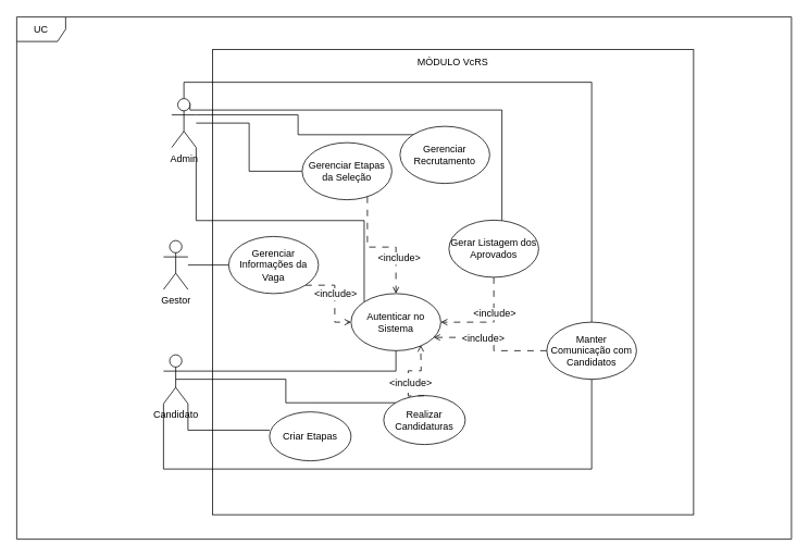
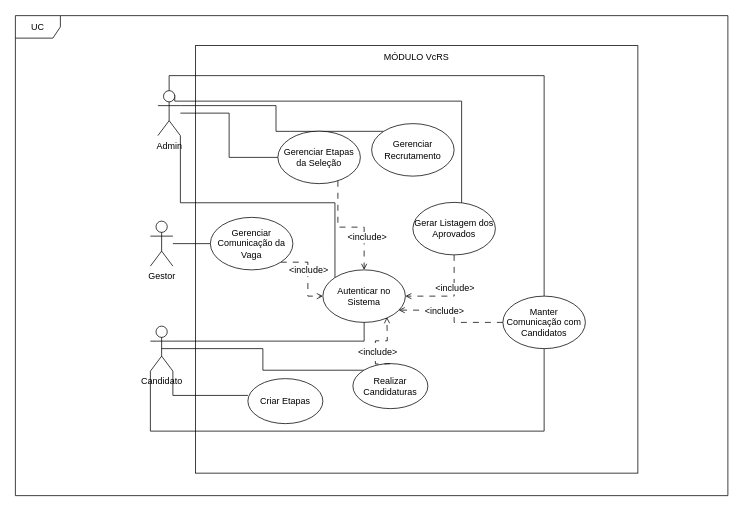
  <mxCell id="0" />
  <mxCell id="1" parent="0" />
  <mxCell id="2" value="" style="rounded=0;whiteSpace=wrap;html=1;" vertex="1" parent="1"><mxGeometry x="260" y="60" width="590" height="570" as="geometry" /></mxCell>
  <mxCell id="3" style="edgeStyle=orthogonalEdgeStyle;rounded=0;orthogonalLoop=1;jettySize=auto;html=1;entryX=0;entryY=0;entryDx=0;entryDy=0;exitX=1;exitY=1;exitDx=0;exitDy=0;exitPerimeter=0;endArrow=none;endFill=0;" edge="1" parent="1" source="8" target="27"><mxGeometry relative="1" as="geometry" /></mxCell>
  <mxCell id="4" style="edgeStyle=orthogonalEdgeStyle;rounded=0;orthogonalLoop=1;jettySize=auto;html=1;entryX=0;entryY=0.5;entryDx=0;entryDy=0;fontFamily=Helvetica;fontSize=12;fontColor=default;endArrow=none;endFill=0;" edge="1" parent="1" source="8" target="22"><mxGeometry relative="1" as="geometry" /></mxCell>
  <mxCell id="5" style="edgeStyle=orthogonalEdgeStyle;rounded=0;orthogonalLoop=1;jettySize=auto;html=1;exitX=1;exitY=0.333;exitDx=0;exitDy=0;exitPerimeter=0;entryX=0;entryY=0;entryDx=0;entryDy=0;fontFamily=Helvetica;fontSize=12;fontColor=default;endArrow=none;endFill=0;" edge="1" parent="1" source="8" target="19"><mxGeometry relative="1" as="geometry" /></mxCell>
  <mxCell id="6" style="edgeStyle=orthogonalEdgeStyle;rounded=0;orthogonalLoop=1;jettySize=auto;html=1;exitX=0.75;exitY=0.1;exitDx=0;exitDy=0;exitPerimeter=0;fontFamily=Helvetica;fontSize=12;fontColor=default;endArrow=none;endFill=0;" edge="1" parent="1" source="8" target="26"><mxGeometry relative="1" as="geometry"><Array as="points"><mxPoint x="233" y="134" /><mxPoint x="615" y="134" /></Array></mxGeometry></mxCell>
  <mxCell id="7" style="edgeStyle=orthogonalEdgeStyle;rounded=0;orthogonalLoop=1;jettySize=auto;html=1;exitX=0.5;exitY=0;exitDx=0;exitDy=0;exitPerimeter=0;entryX=0.5;entryY=0;entryDx=0;entryDy=0;fontFamily=Helvetica;fontSize=12;fontColor=default;endArrow=none;endFill=0;" edge="1" parent="1" source="8" target="23"><mxGeometry relative="1" as="geometry" /></mxCell>
  <mxCell id="8" value="Admin" style="shape=umlActor;verticalLabelPosition=bottom;verticalAlign=top;html=1;outlineConnect=0;" vertex="1" parent="1"><mxGeometry x="210" y="120" width="30" height="60" as="geometry" /></mxCell>
  <mxCell id="9" style="edgeStyle=orthogonalEdgeStyle;rounded=0;orthogonalLoop=1;jettySize=auto;html=1;exitX=0.5;exitY=0.5;exitDx=0;exitDy=0;exitPerimeter=0;entryX=0;entryY=0;entryDx=0;entryDy=0;fontFamily=Helvetica;fontSize=12;fontColor=default;endArrow=none;endFill=0;" edge="1" parent="1" source="11" target="18"><mxGeometry relative="1" as="geometry" /></mxCell>
  <mxCell id="10" style="edgeStyle=orthogonalEdgeStyle;rounded=0;orthogonalLoop=1;jettySize=auto;html=1;exitX=0;exitY=1;exitDx=0;exitDy=0;exitPerimeter=0;entryX=0.5;entryY=1;entryDx=0;entryDy=0;fontFamily=Helvetica;fontSize=12;fontColor=default;endArrow=none;endFill=0;" edge="1" parent="1" source="11" target="23"><mxGeometry relative="1" as="geometry"><Array as="points"><mxPoint x="200" y="574" /><mxPoint x="725" y="574" /></Array></mxGeometry></mxCell>
  <mxCell id="11" value="Candidato" style="shape=umlActor;verticalLabelPosition=bottom;verticalAlign=top;html=1;outlineConnect=0;" vertex="1" parent="1"><mxGeometry x="200" y="434" width="30" height="60" as="geometry" /></mxCell>
  <mxCell id="12" style="edgeStyle=orthogonalEdgeStyle;rounded=0;orthogonalLoop=1;jettySize=auto;html=1;endArrow=none;endFill=0;" edge="1" parent="1" source="13" target="17"><mxGeometry relative="1" as="geometry" /></mxCell>
  <mxCell id="13" value="Gestor" style="shape=umlActor;verticalLabelPosition=bottom;verticalAlign=top;html=1;outlineConnect=0;" vertex="1" parent="1"><mxGeometry x="200" y="294" width="30" height="60" as="geometry" /></mxCell>
  <mxCell id="14" value="UC" style="shape=umlFrame;whiteSpace=wrap;html=1;pointerEvents=0;" vertex="1" parent="1"><mxGeometry x="20" y="20" width="950" height="640" as="geometry" /></mxCell>
  <mxCell id="15" style="edgeStyle=orthogonalEdgeStyle;rounded=0;orthogonalLoop=1;jettySize=auto;html=1;exitX=1;exitY=1;exitDx=0;exitDy=0;entryX=0;entryY=0.5;entryDx=0;entryDy=0;fontFamily=Helvetica;fontSize=12;fontColor=default;dashed=1;dashPattern=8 8;endArrow=open;endFill=0;" edge="1" parent="1" source="17" target="27"><mxGeometry relative="1" as="geometry" /></mxCell>
  <mxCell id="16" value="&amp;lt;include&amp;gt;" style="edgeLabel;html=1;align=center;verticalAlign=middle;resizable=0;points=[];strokeColor=default;fontFamily=Helvetica;fontSize=12;fontColor=default;fillColor=default;" vertex="1" connectable="0" parent="15"><mxGeometry x="0.16" y="2" relative="1" as="geometry"><mxPoint x="-2" y="-12" as="offset" /></mxGeometry></mxCell>
- <mxCell id="17" value="Gerenciar Informações da Vaga" style="ellipse;whiteSpace=wrap;html=1;align=center;" vertex="1" parent="1"><mxGeometry x="280" y="289" width="110" height="70" as="geometry" /></mxCell>
+ <mxCell id="17" value="Gerenciar Comunicação da Vaga" style="ellipse;whiteSpace=wrap;html=1;align=center;" vertex="1" parent="1"><mxGeometry x="280" y="289" width="110" height="70" as="geometry" /></mxCell>
  <mxCell id="18" value="Realizar Candidaturas" style="ellipse;whiteSpace=wrap;html=1;" vertex="1" parent="1"><mxGeometry x="470" y="484" width="100" height="60" as="geometry" /></mxCell>
- <mxCell id="19" value="Gerenciar Recrutamento" style="ellipse;whiteSpace=wrap;html=1;align=center;" vertex="1" parent="1"><mxGeometry x="490" y="154" width="110" height="70" as="geometry" /></mxCell>
+ <mxCell id="19" value="Gerenciar Recrutamento" style="ellipse;whiteSpace=wrap;html=1;align=center;" vertex="1" parent="1"><mxGeometry x="495" y="164" width="110" height="70" as="geometry" /></mxCell>
  <mxCell id="20" style="edgeStyle=orthogonalEdgeStyle;rounded=0;orthogonalLoop=1;jettySize=auto;html=1;entryX=0.5;entryY=0;entryDx=0;entryDy=0;fontFamily=Helvetica;fontSize=12;fontColor=default;endArrow=open;endFill=0;dashed=1;dashPattern=8 8;" edge="1" parent="1" source="22" target="27"><mxGeometry relative="1" as="geometry"><Array as="points"><mxPoint x="450" y="302" /><mxPoint x="485" y="302" /></Array></mxGeometry></mxCell>
  <mxCell id="21" value="&amp;lt;include&amp;gt;" style="edgeLabel;html=1;align=center;verticalAlign=middle;resizable=0;points=[];strokeColor=default;fontFamily=Helvetica;fontSize=12;fontColor=default;fillColor=default;" vertex="1" connectable="0" parent="20"><mxGeometry x="0.425" y="3" relative="1" as="geometry"><mxPoint as="offset" /></mxGeometry></mxCell>
  <mxCell id="22" value="Gerenciar Etapas da Seleção" style="ellipse;whiteSpace=wrap;html=1;align=center;" vertex="1" parent="1"><mxGeometry x="370" y="174" width="110" height="70" as="geometry" /></mxCell>
  <mxCell id="23" value="Manter Comunicação com Candidatos" style="ellipse;whiteSpace=wrap;html=1;align=center;" vertex="1" parent="1"><mxGeometry x="670" y="394" width="110" height="70" as="geometry" /></mxCell>
  <mxCell id="24" style="edgeStyle=orthogonalEdgeStyle;rounded=0;orthogonalLoop=1;jettySize=auto;html=1;exitX=0.5;exitY=1;exitDx=0;exitDy=0;entryX=1;entryY=0.5;entryDx=0;entryDy=0;fontFamily=Helvetica;fontSize=12;fontColor=default;endArrow=open;endFill=0;dashed=1;dashPattern=8 8;" edge="1" parent="1" source="26" target="27"><mxGeometry relative="1" as="geometry" /></mxCell>
  <mxCell id="25" value="&amp;lt;include&amp;gt;" style="edgeLabel;html=1;align=center;verticalAlign=middle;resizable=0;points=[];strokeColor=default;fontFamily=Helvetica;fontSize=12;fontColor=default;fillColor=default;" vertex="1" connectable="0" parent="24"><mxGeometry x="-0.271" relative="1" as="geometry"><mxPoint as="offset" /></mxGeometry></mxCell>
  <mxCell id="26" value="Gerar Listagem dos Aprovados" style="ellipse;whiteSpace=wrap;html=1;align=center;" vertex="1" parent="1"><mxGeometry x="550" y="269" width="110" height="70" as="geometry" /></mxCell>
  <mxCell id="27" value="Autenticar no Sistema" style="ellipse;whiteSpace=wrap;html=1;align=center;" vertex="1" parent="1"><mxGeometry x="430" y="359" width="110" height="70" as="geometry" /></mxCell>
  <mxCell id="28" value="Criar Etapas" style="ellipse;whiteSpace=wrap;html=1;" vertex="1" parent="1"><mxGeometry x="330" y="504" width="100" height="60" as="geometry" /></mxCell>
  <mxCell id="29" style="edgeStyle=orthogonalEdgeStyle;rounded=0;orthogonalLoop=1;jettySize=auto;html=1;exitX=1;exitY=0.333;exitDx=0;exitDy=0;exitPerimeter=0;entryX=0.5;entryY=1;entryDx=0;entryDy=0;endArrow=none;endFill=0;" edge="1" parent="1" source="11" target="27"><mxGeometry relative="1" as="geometry"><mxPoint x="350" y="434" as="targetPoint" /></mxGeometry></mxCell>
  <mxCell id="30" style="edgeStyle=orthogonalEdgeStyle;rounded=0;orthogonalLoop=1;jettySize=auto;html=1;exitX=1;exitY=1;exitDx=0;exitDy=0;exitPerimeter=0;entryX=0.001;entryY=0.373;entryDx=0;entryDy=0;entryPerimeter=0;fontFamily=Helvetica;fontSize=12;fontColor=default;endArrow=none;endFill=0;" edge="1" parent="1" source="11" target="28"><mxGeometry relative="1" as="geometry" /></mxCell>
  <mxCell id="31" style="edgeStyle=orthogonalEdgeStyle;rounded=0;orthogonalLoop=1;jettySize=auto;html=1;entryX=0.776;entryY=0.902;entryDx=0;entryDy=0;entryPerimeter=0;fontFamily=Helvetica;fontSize=12;fontColor=default;endArrow=open;endFill=0;dashed=1;dashPattern=8 8;" edge="1" parent="1"><mxGeometry relative="1" as="geometry"><mxPoint x="520" y="484" as="sourcePoint" /><mxPoint x="515.36" y="422.14" as="targetPoint" /></mxGeometry></mxCell>
  <mxCell id="32" value="&amp;lt;include&amp;gt;" style="edgeLabel;html=1;align=center;verticalAlign=middle;resizable=0;points=[];strokeColor=default;fontFamily=Helvetica;fontSize=12;fontColor=default;fillColor=default;" vertex="1" connectable="0" parent="31"><mxGeometry x="-0.268" y="-2" relative="1" as="geometry"><mxPoint as="offset" /></mxGeometry></mxCell>
  <mxCell id="33" style="edgeStyle=orthogonalEdgeStyle;rounded=0;orthogonalLoop=1;jettySize=auto;html=1;entryX=0.919;entryY=0.767;entryDx=0;entryDy=0;entryPerimeter=0;fontFamily=Helvetica;fontSize=12;fontColor=default;endArrow=open;endFill=0;dashed=1;dashPattern=8 8;" edge="1" parent="1" source="23" target="27"><mxGeometry relative="1" as="geometry" /></mxCell>
  <mxCell id="34" value="&amp;lt;include&amp;gt;" style="edgeLabel;html=1;align=center;verticalAlign=middle;resizable=0;points=[];strokeColor=default;fontFamily=Helvetica;fontSize=12;fontColor=default;fillColor=default;" vertex="1" connectable="0" parent="33"><mxGeometry x="0.227" y="1" relative="1" as="geometry"><mxPoint as="offset" /></mxGeometry></mxCell>
  <mxCell id="35" value="MÓDULO VcRS" style="text;strokeColor=none;align=center;fillColor=none;html=1;verticalAlign=middle;whiteSpace=wrap;rounded=0;fontFamily=Helvetica;fontSize=12;fontColor=default;" vertex="1" parent="1"><mxGeometry x="505" y="60" width="100" height="30" as="geometry" /></mxCell>
